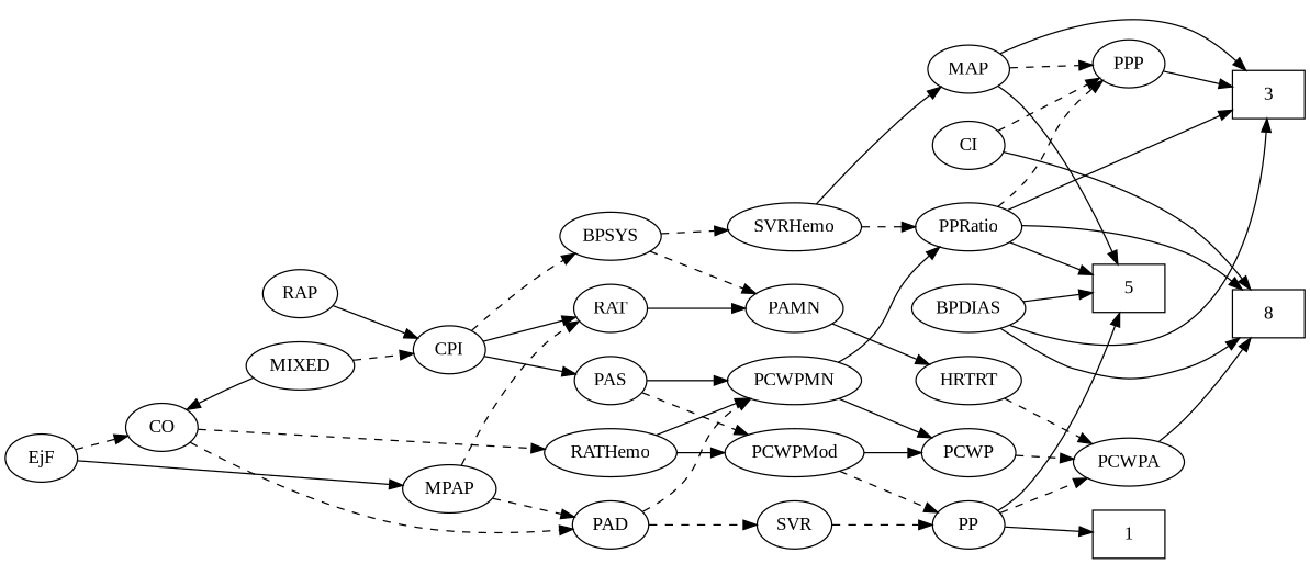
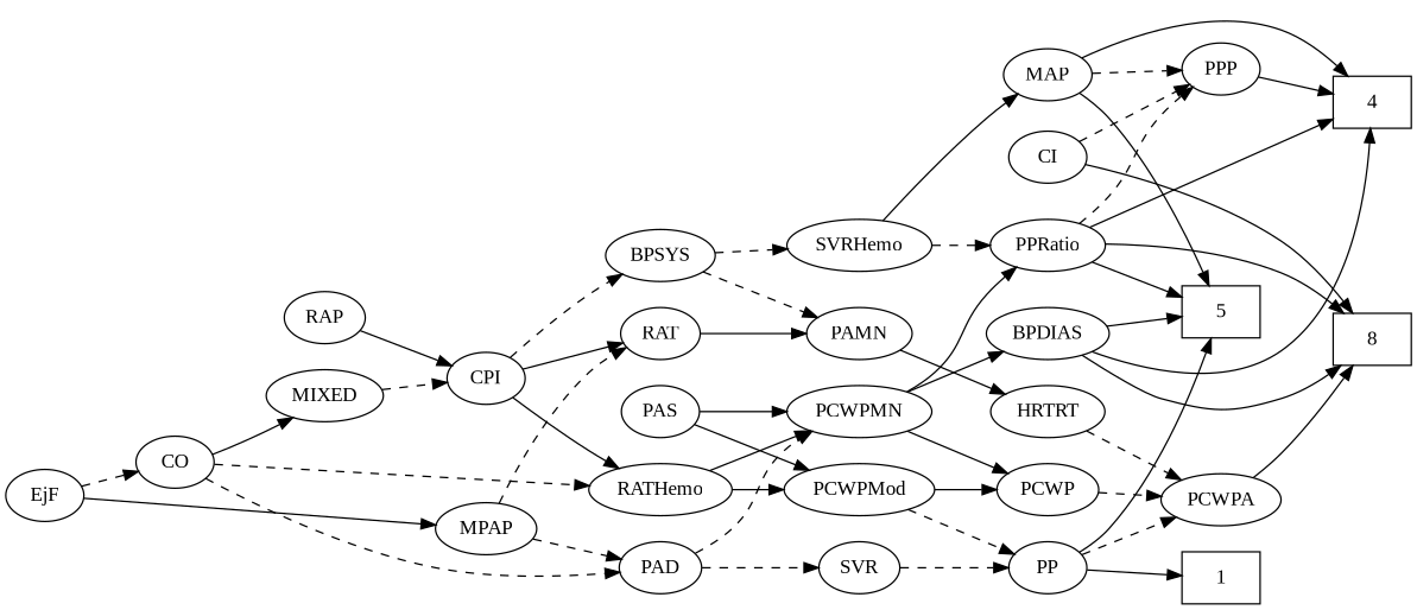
  strict digraph {
    fontname="Liberation Serif"
    rankdir=LR
    node [fontname="Liberation Serif"]
    edge [fontname="Liberation Serif" style=solid]
    1 [height=0.5 shape=box width=0.75]
    n2 [height=0.5 label=8 shape=box width=0.75]
-   3 [height=0.5 shape=box width=0.75]
+   3 [height=0.5 shape=box width=0.75 label=4]
    5 [height=0.5 shape=box width=0.75]
    EjF [height=0.5 width=0.75]
    MPAP [height=0.5 width=0.97491]
    CO [height=0.5 width=0.75]
    RAP [height=0.5 width=0.77632]
    CPI [height=0.5 width=0.75]
    MIXED [height=0.5 width=1.1193]
    PAD [height=0.5 width=0.79437]
    RAT [height=0.5 width=0.75827]
    RATHemo [height=0.5 width=1.3721]
    PAS [height=0.5 width=0.75]
    BPSYS [height=0.5 width=1.0471]
    SVR [height=0.5 width=0.77632]
    PCWPMN [height=0.5 width=1.3902]
    PCWPMod [height=0.5 width=1.4443]
    PAMN [height=0.5 width=1.011]
    SVRHemo [height=0.5 width=1.3902]
    PP [height=0.5 width=0.75]
    PPRatio [height=0.5 width=1.1013]
    PCWP [height=0.5 width=0.97491]
    BPDIAS [height=0.5 width=1.1735]
    HRTRT [height=0.5 width=1.1013]
    MAP [height=0.5 width=0.84854]
    CI [height=0.5 width=0.75]
    PPP [height=0.5 width=0.75]
    PCWPA [height=0.5 width=1.1555]
    EjF -> MPAP
    EjF -> CO [style=dashed]
    MPAP -> PAD [style=dashed]
    MPAP -> RAT [style=dashed]
    CO -> PAD [style=dashed]
    CO -> RATHemo [style=dashed]
    RAP -> CPI
    CPI -> RAT
-   CPI -> PAS
+   CPI -> RATHemo
    CPI -> BPSYS [style=dashed]
-   MIXED -> CO
+   CO -> MIXED
    MIXED -> CPI [style=dashed]
    PAD -> SVR [style=dashed]
    PAD -> PCWPMN [style=dashed]
    RAT -> PAMN
    RATHemo -> PCWPMN
    RATHemo -> PCWPMod
    PAS -> PCWPMN
-   PAS -> PCWPMod [style=dashed]
+   PAS -> PCWPMod
    BPSYS -> PAMN [style=dashed]
    BPSYS -> SVRHemo [style=dashed]
    SVR -> PP [style=dashed]
    PCWPMN -> PPRatio
    PCWPMN -> PCWP
+   PCWPMN -> BPDIAS
    PCWPMod -> PP [style=dashed]
    PCWPMod -> PCWP
    PAMN -> HRTRT
    SVRHemo -> PPRatio [style=dashed]
    SVRHemo -> MAP
    PP -> 1
    PP -> 5
    PP -> PCWPA [style=dashed]
    PPRatio -> n2
    PPRatio -> 3
    PPRatio -> 5
    PPRatio -> PPP [style=dashed]
    PCWP -> PCWPA [style=dashed]
    BPDIAS -> n2
    BPDIAS -> 3
    BPDIAS -> 5
    HRTRT -> PCWPA [style=dashed]
    MAP -> 3
    MAP -> 5
    MAP -> PPP [style=dashed]
    CI -> n2
    CI -> PPP [style=dashed]
    PPP -> 3
    PCWPA -> n2
  }
